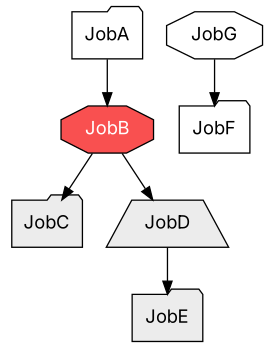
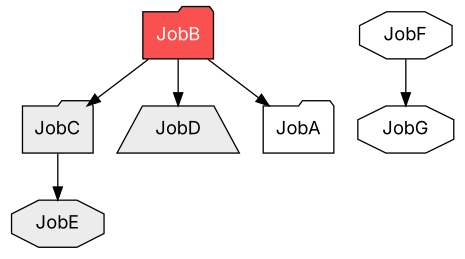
  digraph {
    fontname=Inter
    node [fontname=Inter shape=octagon style=filled]
    edge [fontname=Inter]
-   JobB [fillcolor="#f95050" fontcolor=white]
+   JobB [fillcolor="#f95050" fontcolor=white shape=folder]
    JobC [fillcolor="#ececec" fontcolor=black shape=folder]
    JobD [fillcolor="#ececec" fontcolor=black shape=trapezium]
-   JobE [fillcolor="#ececec" fontcolor=black shape=folder]
+   JobE [fillcolor="#ececec" fontcolor=black]
    JobA [shape=folder style=""]
-   JobF [shape=folder style=""]
+   JobF [style=""]
    JobG [style=""]
    JobB -> JobC
    JobB -> JobD
-   JobD -> JobE
-   JobA -> JobB
-   JobG -> JobF
+   JobC -> JobE
+   JobB -> JobA
+   JobF -> JobG
  }
